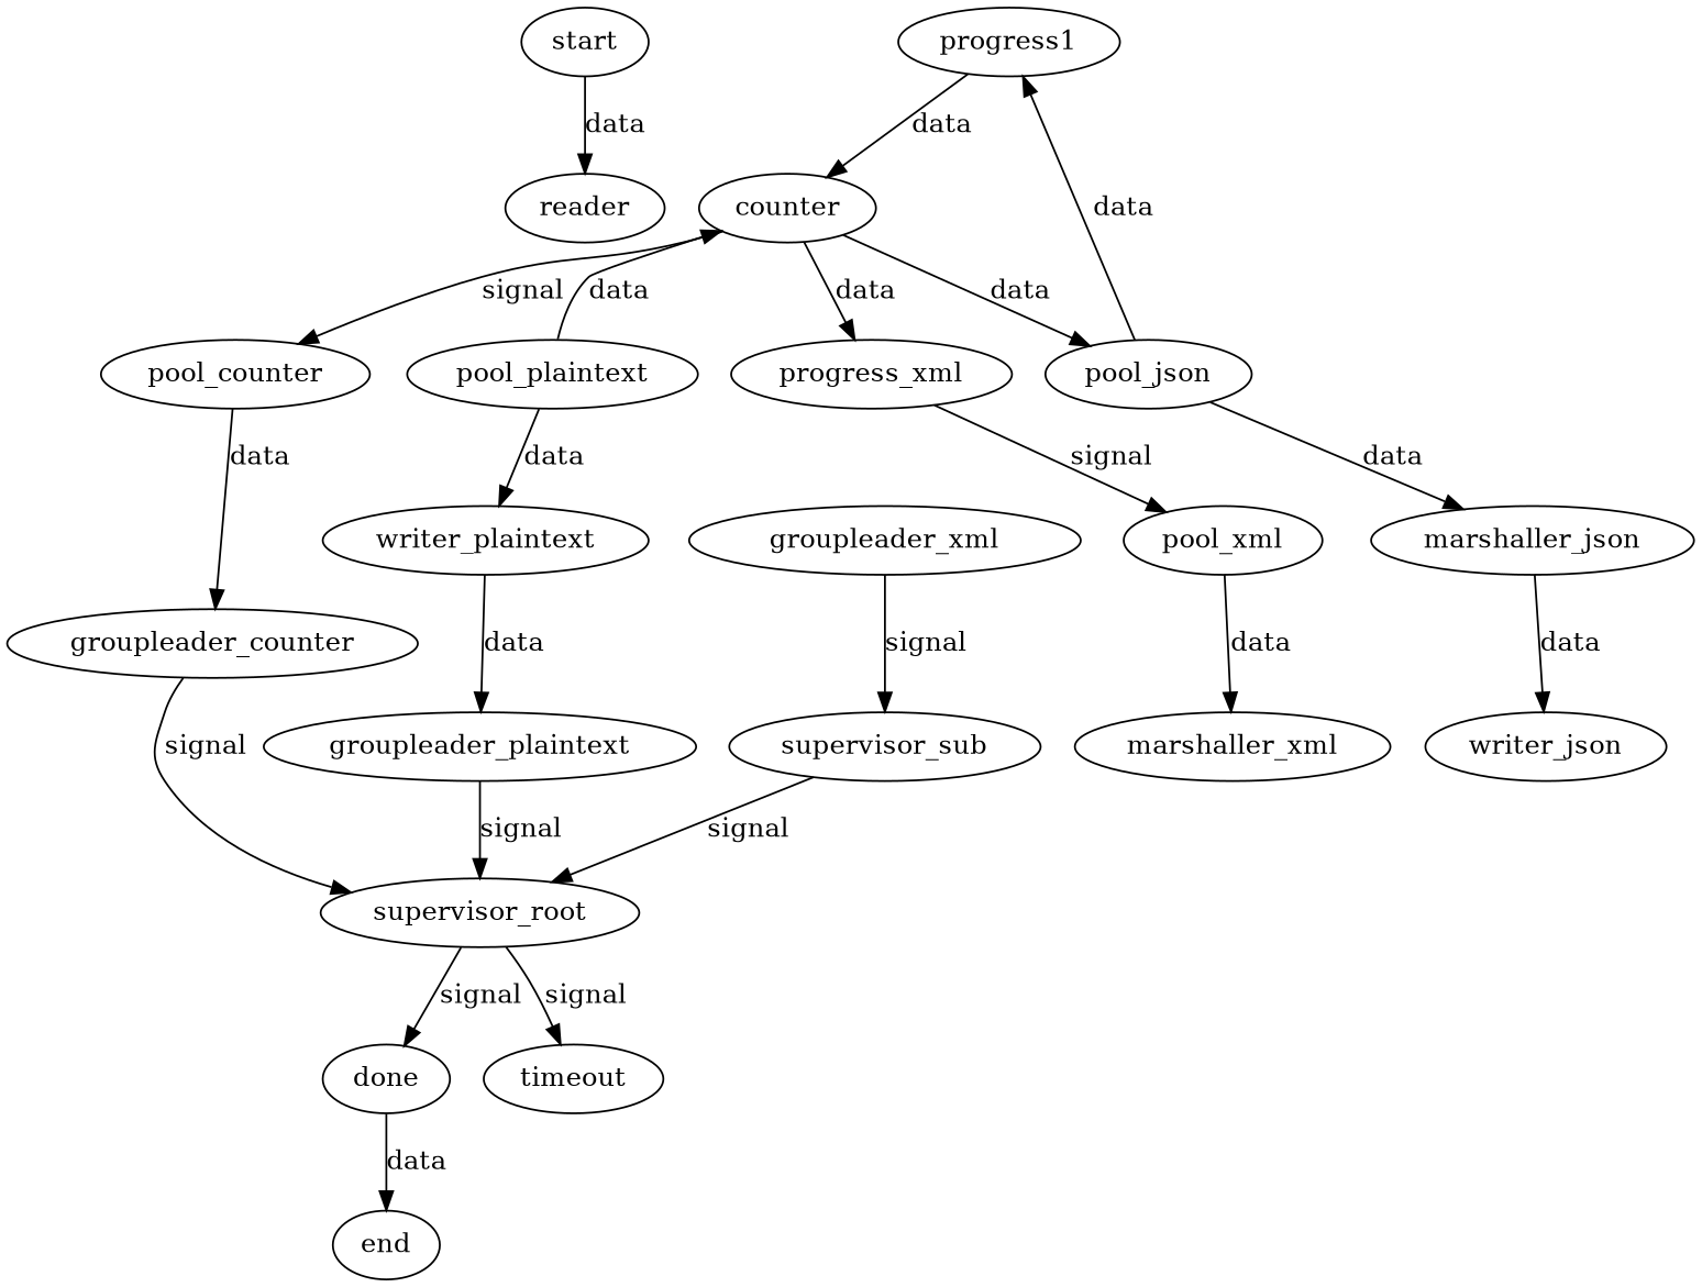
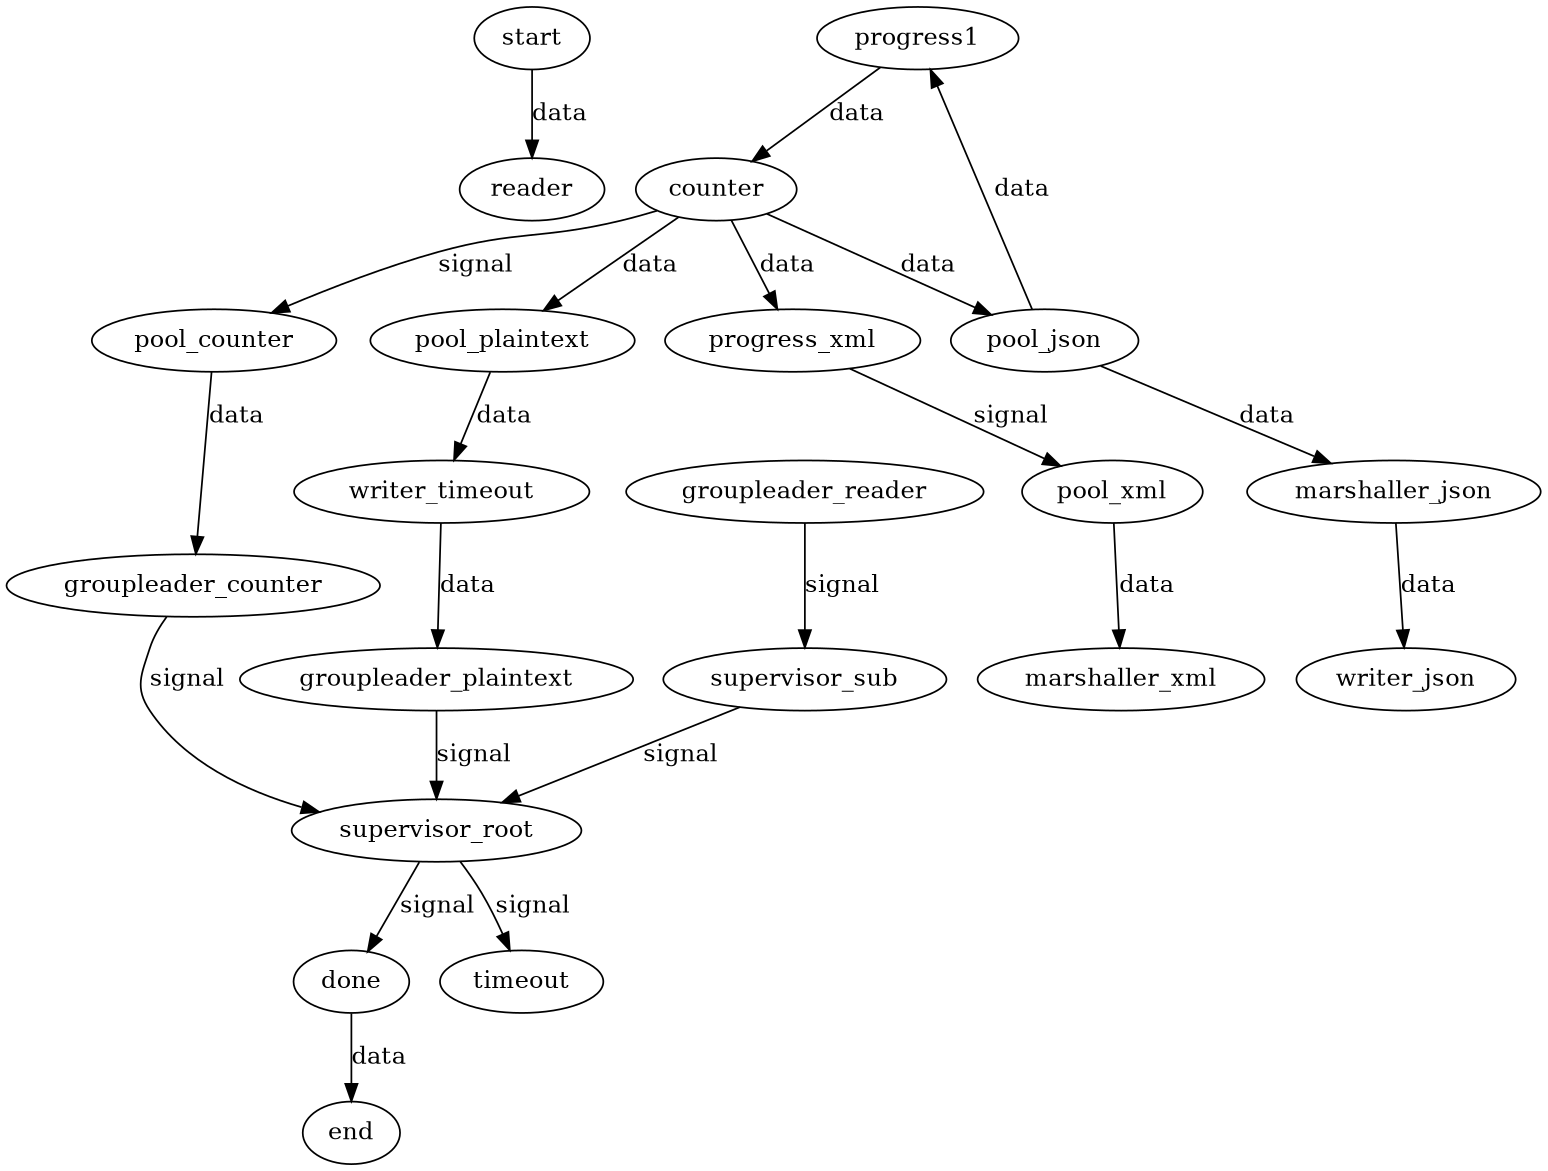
  digraph {
    start
    reader
    progress1
    counter
    pool_counter
    pool_plaintext
    pool_json
    progress_xml
    groupleader_counter
-   writer_plaintext
+   writer_plaintext [label=writer_timeout]
    marshaller_json
    pool_xml
    supervisor_root
    done
    timeout
    groupleader_plaintext
    writer_json
    marshaller_xml
-   groupleader_xml
+   groupleader_xml [label=groupleader_reader]
    supervisor_sub
    end
    start -> reader [label=data]
    progress1 -> counter [label=data]
    counter -> pool_counter [label=signal]
-   pool_plaintext -> counter [label=data]
+   counter -> pool_plaintext [label=data]
    counter -> pool_json [label=data]
    counter -> progress_xml [label=data]
    pool_counter -> groupleader_counter [label=data]
    pool_plaintext -> writer_plaintext [label=data]
    pool_json -> progress1 [label=data]
    pool_json -> marshaller_json [label=data]
    progress_xml -> pool_xml [label=signal]
    groupleader_counter -> supervisor_root [label=signal]
    writer_plaintext -> groupleader_plaintext [label=data]
    marshaller_json -> writer_json [label=data]
    pool_xml -> marshaller_xml [label=data]
    supervisor_root -> done [label=signal]
    supervisor_root -> timeout [label=signal]
    done -> end [label=data]
    groupleader_plaintext -> supervisor_root [label=signal]
    groupleader_xml -> supervisor_sub [label=signal]
    supervisor_sub -> supervisor_root [label=signal]
  }
